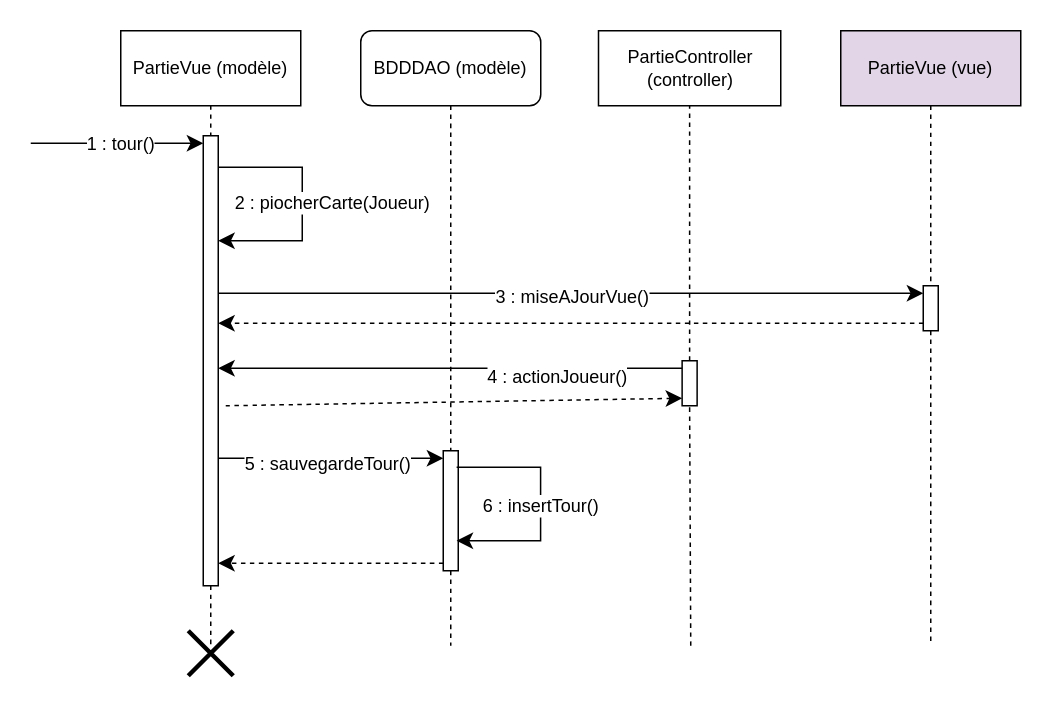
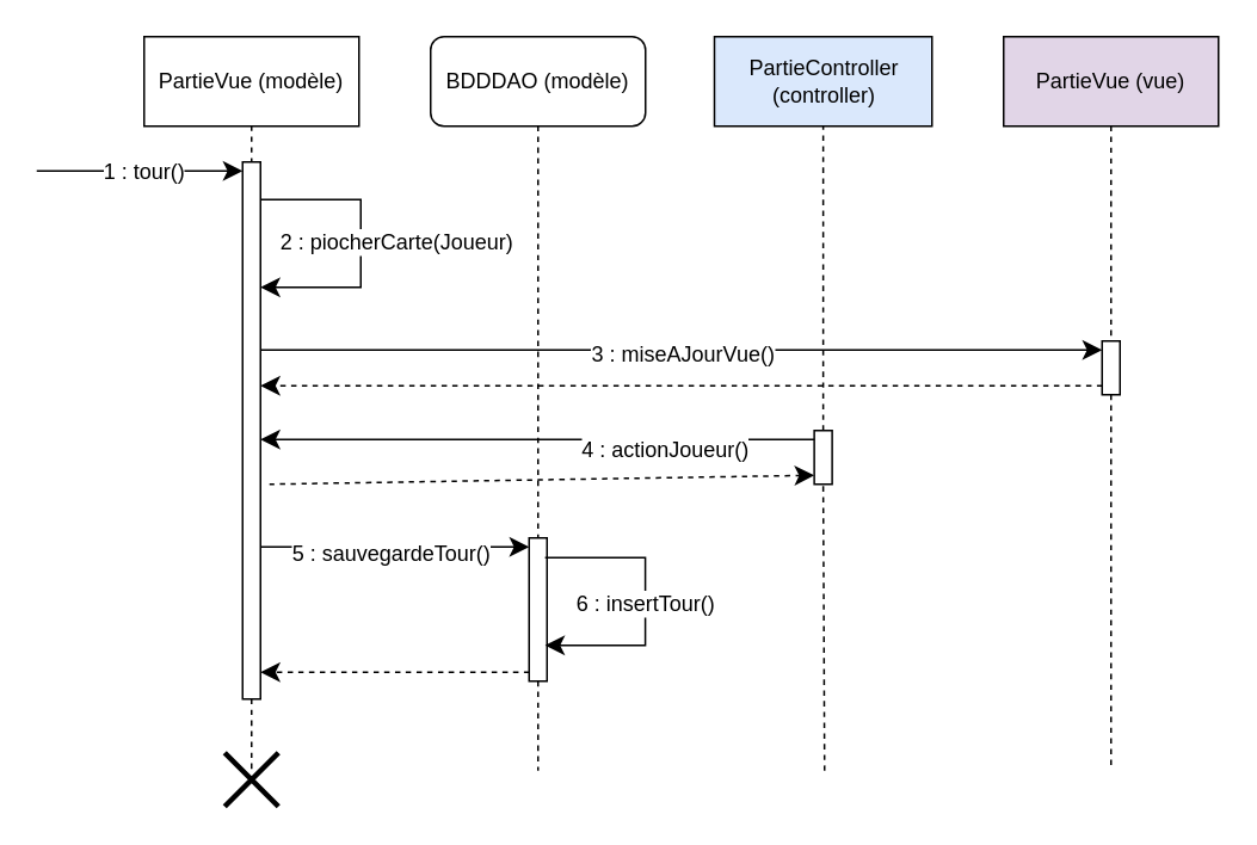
  <mxCell id="0" />
  <mxCell id="1" parent="0" />
  <mxCell id="2" value="BDDDAO (modèle)" style="html=1;whiteSpace=wrap;rounded=1;" vertex="1" parent="1"><mxGeometry x="240" y="20" width="120" height="50" as="geometry" /></mxCell>
- <mxCell id="3" value="PartieController (controller)" style="html=1;whiteSpace=wrap;" vertex="1" parent="1"><mxGeometry x="398.5" y="20" width="121.5" height="50" as="geometry" /></mxCell>
+ <mxCell id="3" value="PartieController (controller)" style="html=1;whiteSpace=wrap;fillColor=#dae8fc;" vertex="1" parent="1"><mxGeometry x="398.5" y="20" width="121.5" height="50" as="geometry" /></mxCell>
  <mxCell id="4" value="PartieVue (vue)" style="html=1;whiteSpace=wrap;fillColor=#e1d5e7;" vertex="1" parent="1"><mxGeometry x="560" y="20" width="120" height="50" as="geometry" /></mxCell>
  <mxCell id="5" value="" style="endArrow=none;dashed=1;html=1;rounded=0;fontSize=12;startSize=8;endSize=8;curved=1;exitX=0.5;exitY=1;exitDx=0;exitDy=0;" edge="1" parent="1" source="27"><mxGeometry width="50" height="50" relative="1" as="geometry"><mxPoint x="160" y="80" as="sourcePoint" /><mxPoint x="300" y="430" as="targetPoint" /></mxGeometry></mxCell>
  <mxCell id="6" value="" style="endArrow=none;dashed=1;html=1;rounded=0;fontSize=12;startSize=8;endSize=8;curved=1;entryX=0.5;entryY=1;entryDx=0;entryDy=0;" edge="1" parent="1" source="22" target="3"><mxGeometry width="50" height="50" relative="1" as="geometry"><mxPoint x="460" y="310" as="sourcePoint" /><mxPoint x="430" y="30" as="targetPoint" /></mxGeometry></mxCell>
  <mxCell id="7" value="" style="endArrow=none;dashed=1;html=1;rounded=0;fontSize=12;startSize=8;endSize=8;curved=1;exitX=0.5;exitY=1;exitDx=0;exitDy=0;" edge="1" parent="1" source="19"><mxGeometry width="50" height="50" relative="1" as="geometry"><mxPoint x="380" y="80" as="sourcePoint" /><mxPoint x="620" y="430" as="targetPoint" /></mxGeometry></mxCell>
  <mxCell id="8" value="PartieVue (modèle)" style="html=1;whiteSpace=wrap;" vertex="1" parent="1"><mxGeometry x="80" y="20" width="120" height="50" as="geometry" /></mxCell>
  <mxCell id="9" value="" style="endArrow=none;dashed=1;html=1;rounded=0;fontSize=12;startSize=8;endSize=8;curved=1;exitX=0.5;exitY=1;exitDx=0;exitDy=0;" edge="1" parent="1" source="11"><mxGeometry width="50" height="50" relative="1" as="geometry"><mxPoint x="-10" y="80" as="sourcePoint" /><mxPoint x="140" y="430" as="targetPoint" /></mxGeometry></mxCell>
  <mxCell id="10" value="" style="endArrow=none;dashed=1;html=1;rounded=0;fontSize=12;startSize=8;endSize=8;curved=1;exitX=0.5;exitY=1;exitDx=0;exitDy=0;" edge="1" parent="1" source="8" target="11"><mxGeometry width="50" height="50" relative="1" as="geometry"><mxPoint x="140" y="70" as="sourcePoint" /><mxPoint x="140" y="310" as="targetPoint" /></mxGeometry></mxCell>
  <mxCell id="11" value="" style="html=1;points=[[0,0,0,0,5],[0,1,0,0,-5],[1,0,0,0,5],[1,1,0,0,-5]];perimeter=orthogonalPerimeter;outlineConnect=0;targetShapes=umlLifeline;portConstraint=eastwest;newEdgeStyle={&quot;curved&quot;:0,&quot;rounded&quot;:0};" vertex="1" parent="1"><mxGeometry x="135" y="90" width="10" height="300" as="geometry" /></mxCell>
  <mxCell id="12" value="" style="endArrow=classic;html=1;rounded=0;fontSize=12;startSize=8;endSize=8;curved=1;entryX=0;entryY=0;entryDx=0;entryDy=5;entryPerimeter=0;" edge="1" parent="1" target="11"><mxGeometry width="50" height="50" relative="1" as="geometry"><mxPoint x="20" y="95" as="sourcePoint" /><mxPoint x="105" y="90" as="targetPoint" /></mxGeometry></mxCell>
  <mxCell id="13" value="1 : tour()" style="edgeLabel;html=1;align=center;verticalAlign=middle;resizable=0;points=[];fontSize=12;" vertex="1" connectable="0" parent="12"><mxGeometry x="-0.489" y="-2" relative="1" as="geometry"><mxPoint x="30" y="-2" as="offset" /></mxGeometry></mxCell>
  <mxCell id="14" value="" style="endArrow=classic;html=1;rounded=0;fontSize=12;startSize=8;endSize=8;edgeStyle=orthogonalEdgeStyle;" edge="1" parent="1" source="11" target="11"><mxGeometry width="50" height="50" relative="1" as="geometry"><mxPoint x="150" y="111" as="sourcePoint" /><mxPoint x="200" y="180" as="targetPoint" /><Array as="points"><mxPoint x="201" y="111" /><mxPoint x="201" y="160" /></Array></mxGeometry></mxCell>
  <mxCell id="15" value="2 : piocherCarte(Joueur)" style="edgeLabel;html=1;align=center;verticalAlign=middle;resizable=0;points=[];fontSize=12;" vertex="1" connectable="0" parent="14"><mxGeometry x="-0.012" y="1" relative="1" as="geometry"><mxPoint x="18" y="-1" as="offset" /></mxGeometry></mxCell>
  <mxCell id="16" value="" style="endArrow=classic;html=1;rounded=0;fontSize=12;startSize=8;endSize=8;curved=1;entryX=0;entryY=0;entryDx=0;entryDy=5;entryPerimeter=0;" edge="1" parent="1" source="11" target="19"><mxGeometry width="50" height="50" relative="1" as="geometry"><mxPoint x="200" y="320" as="sourcePoint" /><mxPoint x="591.684" y="190" as="targetPoint" /></mxGeometry></mxCell>
  <mxCell id="17" value="3 : miseAJourVue()" style="edgeLabel;html=1;align=center;verticalAlign=middle;resizable=0;points=[];fontSize=12;" vertex="1" connectable="0" parent="16"><mxGeometry x="0.102" y="-2" relative="1" as="geometry"><mxPoint x="-24" as="offset" /></mxGeometry></mxCell>
  <mxCell id="18" value="" style="endArrow=none;dashed=1;html=1;rounded=0;fontSize=12;startSize=8;endSize=8;curved=1;exitX=0.5;exitY=1;exitDx=0;exitDy=0;" edge="1" parent="1" source="4" target="19"><mxGeometry width="50" height="50" relative="1" as="geometry"><mxPoint x="620" y="70" as="sourcePoint" /><mxPoint x="620" y="310" as="targetPoint" /></mxGeometry></mxCell>
  <mxCell id="19" value="" style="html=1;points=[[0,0,0,0,5],[0,1,0,0,-5],[1,0,0,0,5],[1,1,0,0,-5]];perimeter=orthogonalPerimeter;outlineConnect=0;targetShapes=umlLifeline;portConstraint=eastwest;newEdgeStyle={&quot;curved&quot;:0,&quot;rounded&quot;:0};" vertex="1" parent="1"><mxGeometry x="615" y="190" width="10" height="30" as="geometry" /></mxCell>
  <mxCell id="20" value="" style="endArrow=classic;html=1;rounded=0;fontSize=12;startSize=8;endSize=8;curved=1;dashed=1;exitX=0;exitY=1;exitDx=0;exitDy=-5;exitPerimeter=0;" edge="1" parent="1" source="19" target="11"><mxGeometry width="50" height="50" relative="1" as="geometry"><mxPoint x="540" y="340" as="sourcePoint" /><mxPoint x="590" y="290" as="targetPoint" /></mxGeometry></mxCell>
  <mxCell id="21" value="" style="endArrow=none;dashed=1;html=1;rounded=0;fontSize=12;startSize=8;endSize=8;curved=1;entryX=0.5;entryY=1;entryDx=0;entryDy=0;" edge="1" parent="1" target="22"><mxGeometry width="50" height="50" relative="1" as="geometry"><mxPoint x="460" y="430" as="sourcePoint" /><mxPoint x="459" y="70" as="targetPoint" /></mxGeometry></mxCell>
  <mxCell id="22" value="" style="html=1;points=[[0,0,0,0,5],[0,1,0,0,-5],[1,0,0,0,5],[1,1,0,0,-5]];perimeter=orthogonalPerimeter;outlineConnect=0;targetShapes=umlLifeline;portConstraint=eastwest;newEdgeStyle={&quot;curved&quot;:0,&quot;rounded&quot;:0};" vertex="1" parent="1"><mxGeometry x="454.25" y="240" width="10" height="30" as="geometry" /></mxCell>
  <mxCell id="23" value="" style="endArrow=classic;html=1;rounded=0;fontSize=12;startSize=8;endSize=8;curved=1;exitX=0;exitY=0;exitDx=0;exitDy=5;exitPerimeter=0;" edge="1" parent="1" source="22" target="11"><mxGeometry width="50" height="50" relative="1" as="geometry"><mxPoint x="410" y="340" as="sourcePoint" /><mxPoint x="460" y="290" as="targetPoint" /></mxGeometry></mxCell>
  <mxCell id="24" value="4 : actionJoueur()" style="edgeLabel;html=1;align=center;verticalAlign=middle;resizable=0;points=[];fontSize=12;" vertex="1" connectable="0" parent="23"><mxGeometry x="-0.126" relative="1" as="geometry"><mxPoint x="51" y="5" as="offset" /></mxGeometry></mxCell>
  <mxCell id="25" value="" style="endArrow=classic;html=1;rounded=0;fontSize=12;startSize=8;endSize=8;curved=1;dashed=1;entryX=0;entryY=1;entryDx=0;entryDy=-5;entryPerimeter=0;" edge="1" parent="1" target="22"><mxGeometry width="50" height="50" relative="1" as="geometry"><mxPoint x="150" y="270" as="sourcePoint" /><mxPoint x="40" y="390" as="targetPoint" /></mxGeometry></mxCell>
  <mxCell id="26" value="" style="endArrow=none;dashed=1;html=1;rounded=0;fontSize=12;startSize=8;endSize=8;curved=1;exitX=0.5;exitY=1;exitDx=0;exitDy=0;" edge="1" parent="1" source="2" target="27"><mxGeometry width="50" height="50" relative="1" as="geometry"><mxPoint x="300" y="70" as="sourcePoint" /><mxPoint x="300" y="390" as="targetPoint" /></mxGeometry></mxCell>
  <mxCell id="27" value="" style="html=1;points=[[0,0,0,0,5],[0,1,0,0,-5],[1,0,0,0,5],[1,1,0,0,-5]];perimeter=orthogonalPerimeter;outlineConnect=0;targetShapes=umlLifeline;portConstraint=eastwest;newEdgeStyle={&quot;curved&quot;:0,&quot;rounded&quot;:0};" vertex="1" parent="1"><mxGeometry x="295" y="300" width="10" height="80" as="geometry" /></mxCell>
  <mxCell id="28" value="" style="endArrow=classic;html=1;rounded=0;fontSize=12;startSize=8;endSize=8;curved=1;entryX=0;entryY=0;entryDx=0;entryDy=5;entryPerimeter=0;" edge="1" parent="1" source="11" target="27"><mxGeometry width="50" height="50" relative="1" as="geometry"><mxPoint x="310" y="240" as="sourcePoint" /><mxPoint x="360" y="190" as="targetPoint" /></mxGeometry></mxCell>
  <mxCell id="29" value="5 : sauvegardeTour()" style="edgeLabel;html=1;align=center;verticalAlign=middle;resizable=0;points=[];fontSize=12;" vertex="1" connectable="0" parent="28"><mxGeometry x="-0.037" y="-3" relative="1" as="geometry"><mxPoint as="offset" /></mxGeometry></mxCell>
  <mxCell id="30" value="" style="endArrow=classic;html=1;rounded=0;fontSize=12;startSize=8;endSize=8;edgeStyle=orthogonalEdgeStyle;" edge="1" parent="1"><mxGeometry width="50" height="50" relative="1" as="geometry"><mxPoint x="303.92" y="311" as="sourcePoint" /><mxPoint x="303.92" y="360" as="targetPoint" /><Array as="points"><mxPoint x="359.92" y="311" /><mxPoint x="359.92" y="360" /></Array></mxGeometry></mxCell>
  <mxCell id="31" value="6 : insertTour()" style="edgeLabel;html=1;align=center;verticalAlign=middle;resizable=0;points=[];fontSize=12;" vertex="1" connectable="0" parent="30"><mxGeometry x="-0.012" y="1" relative="1" as="geometry"><mxPoint x="-1" y="1" as="offset" /></mxGeometry></mxCell>
  <mxCell id="32" value="" style="endArrow=classic;html=1;rounded=0;fontSize=12;startSize=8;endSize=8;curved=1;dashed=1;exitX=0;exitY=1;exitDx=0;exitDy=-5;exitPerimeter=0;" edge="1" parent="1" source="27" target="11"><mxGeometry width="50" height="50" relative="1" as="geometry"><mxPoint x="605" y="440" as="sourcePoint" /><mxPoint x="135" y="440" as="targetPoint" /></mxGeometry></mxCell>
  <mxCell id="33" value="" style="shape=umlDestroy;whiteSpace=wrap;html=1;strokeWidth=3;targetShapes=umlLifeline;" vertex="1" parent="1"><mxGeometry x="125" y="420" width="30" height="30" as="geometry" /></mxCell>
